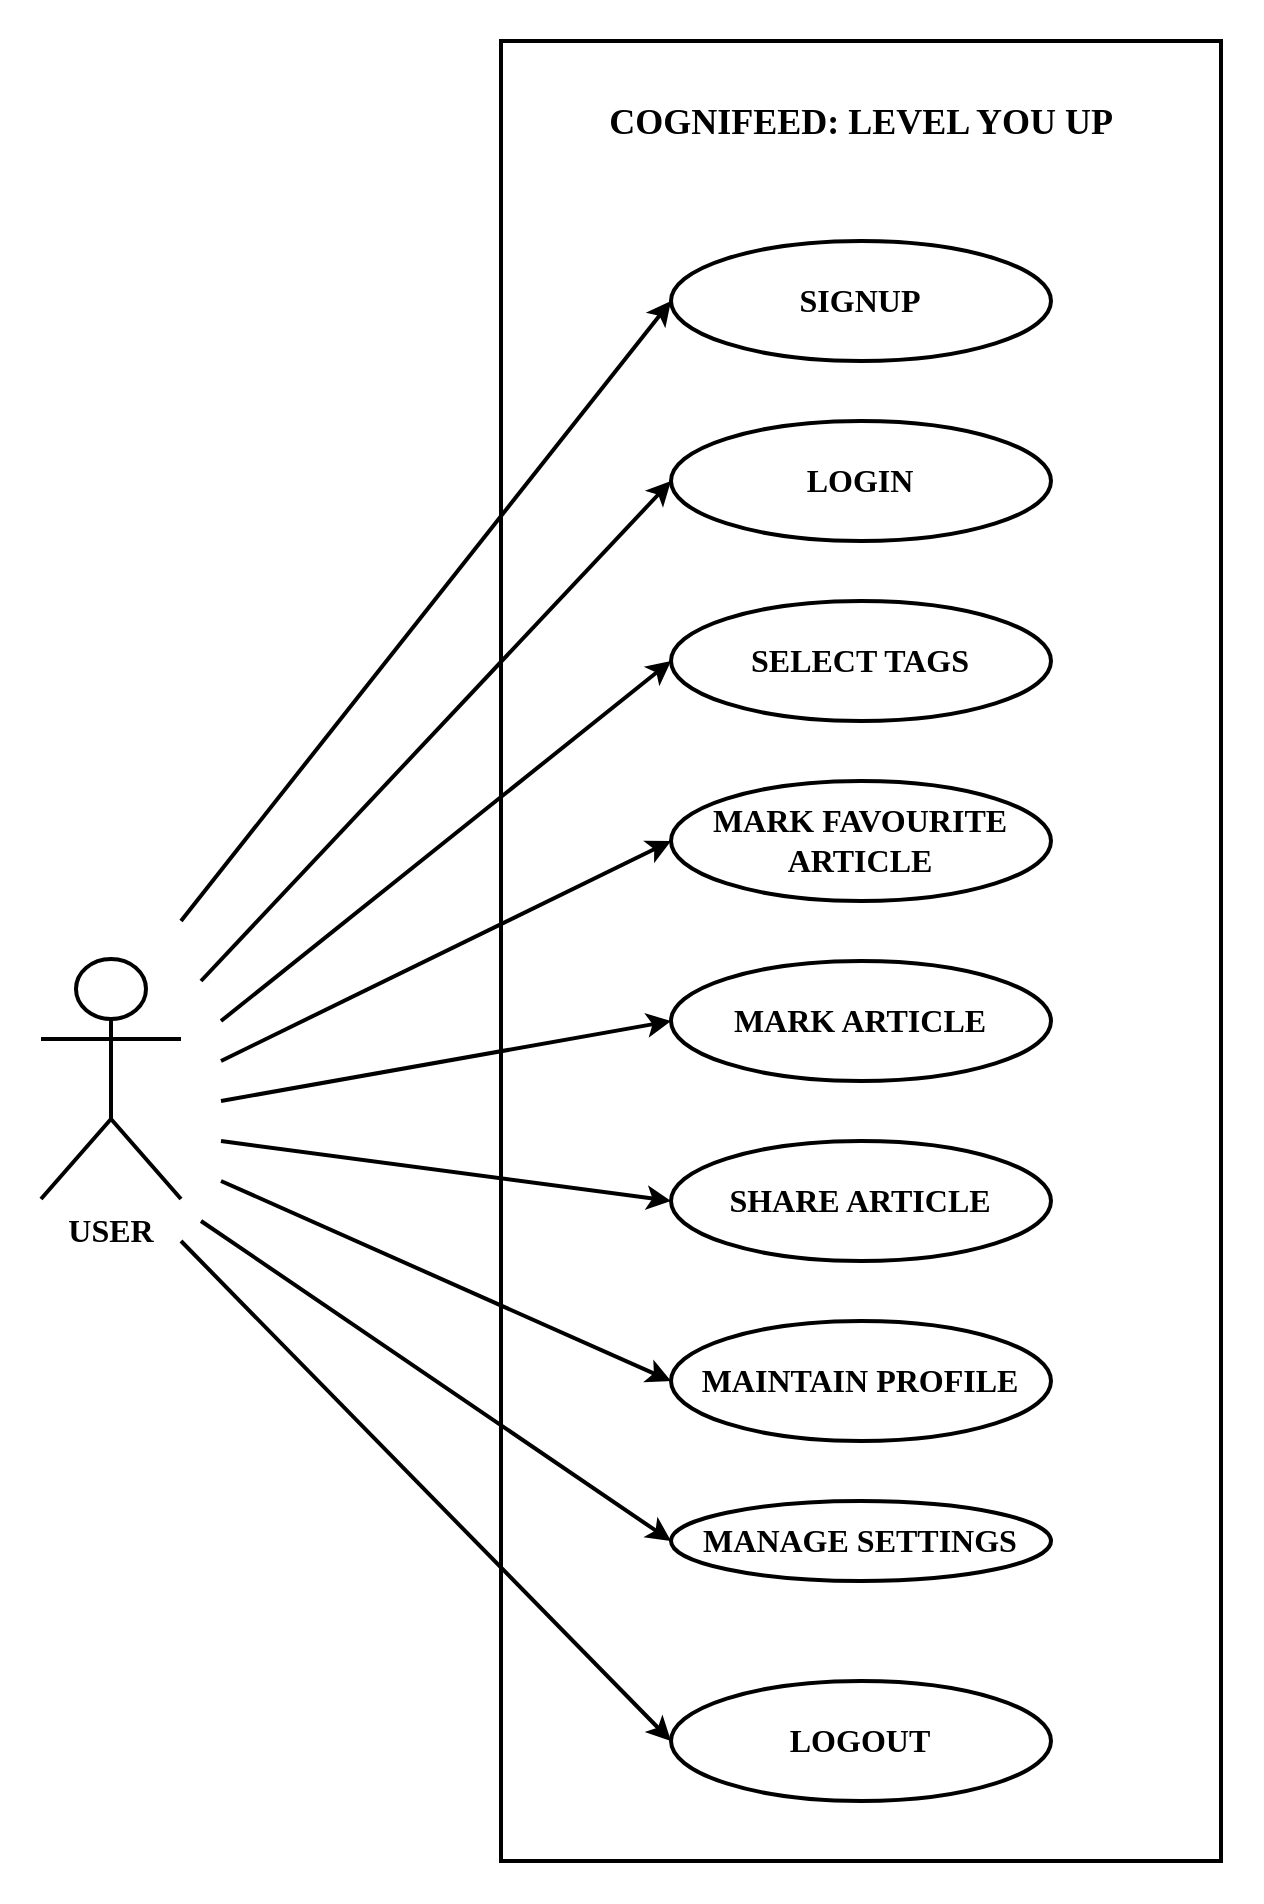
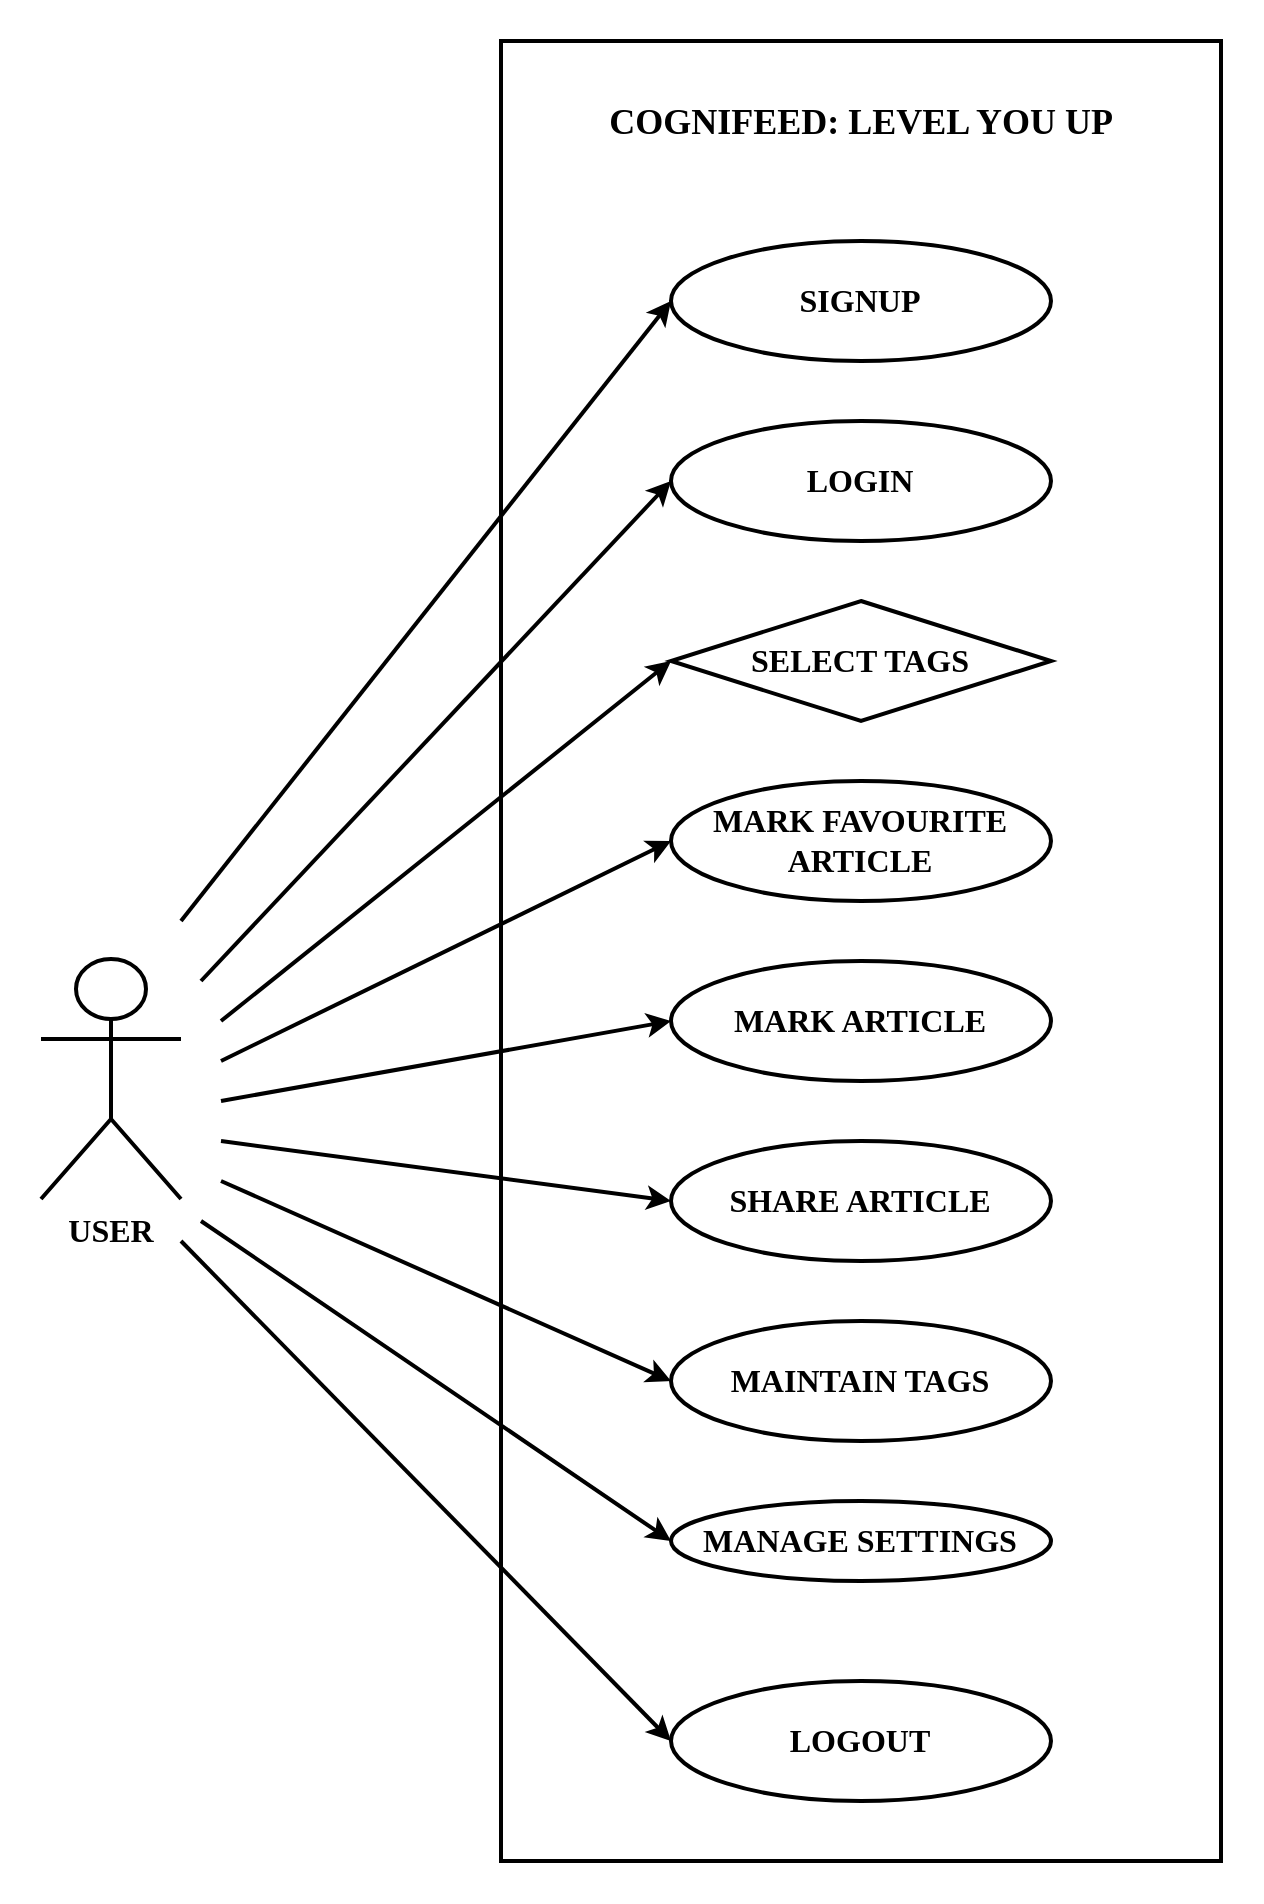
  <mxCell id="0" />
  <mxCell id="1" parent="0" />
  <mxCell id="2" value="USER" style="shape=umlActor;verticalLabelPosition=bottom;labelBackgroundColor=#ffffff;verticalAlign=top;html=1;outlineConnect=0;fontSize=16;fontFamily=Times New Roman;strokeWidth=2;fontStyle=1" vertex="1" parent="1"><mxGeometry x="20" y="479" width="70" height="120" as="geometry" /></mxCell>
  <mxCell id="3" value="" style="rounded=0;whiteSpace=wrap;html=1;direction=south;fontSize=16;fontFamily=Times New Roman;strokeWidth=2;fontStyle=1" vertex="1" parent="1"><mxGeometry x="250" y="20" width="360" height="910" as="geometry" /></mxCell>
  <mxCell id="4" style="edgeStyle=none;rounded=0;orthogonalLoop=1;jettySize=auto;html=1;exitX=0;exitY=0.5;exitDx=0;exitDy=0;fontFamily=Times New Roman;fontSize=16;entryX=0;entryY=0.5;entryDx=0;entryDy=0;strokeWidth=2;fontStyle=1" edge="1" parent="1" target="5"><mxGeometry relative="1" as="geometry"><mxPoint x="90" y="460" as="sourcePoint" /></mxGeometry></mxCell>
  <mxCell id="5" value="SIGNUP" style="ellipse;whiteSpace=wrap;html=1;fontSize=16;fontFamily=Times New Roman;strokeWidth=2;fontStyle=1" vertex="1" parent="1"><mxGeometry x="335" y="120" width="190" height="60" as="geometry" /></mxCell>
  <mxCell id="6" style="edgeStyle=none;rounded=0;orthogonalLoop=1;jettySize=auto;html=1;exitX=0;exitY=0.5;exitDx=0;exitDy=0;fontFamily=Times New Roman;fontSize=16;entryX=0;entryY=0.5;entryDx=0;entryDy=0;strokeWidth=2;fontStyle=1" edge="1" parent="1" target="7"><mxGeometry relative="1" as="geometry"><mxPoint x="100" y="490" as="sourcePoint" /></mxGeometry></mxCell>
  <mxCell id="7" value="LOGIN" style="ellipse;whiteSpace=wrap;html=1;fontSize=16;fontFamily=Times New Roman;strokeWidth=2;fontStyle=1" vertex="1" parent="1"><mxGeometry x="335" y="210" width="190" height="60" as="geometry" /></mxCell>
  <mxCell id="8" style="edgeStyle=none;rounded=0;orthogonalLoop=1;jettySize=auto;html=1;exitX=0;exitY=0.5;exitDx=0;exitDy=0;fontFamily=Times New Roman;fontSize=16;entryX=0;entryY=0.5;entryDx=0;entryDy=0;strokeWidth=2;fontStyle=1" edge="1" parent="1" target="9"><mxGeometry relative="1" as="geometry"><mxPoint x="110" y="510" as="sourcePoint" /></mxGeometry></mxCell>
- <mxCell id="9" value="SELECT TAGS" style="ellipse;whiteSpace=wrap;html=1;fontSize=16;fontFamily=Times New Roman;strokeWidth=2;fontStyle=1" vertex="1" parent="1"><mxGeometry x="335" y="300" width="190" height="60" as="geometry" /></mxCell>
+ <mxCell id="9" value="SELECT TAGS" style="rhombus;whiteSpace=wrap;html=1;fontSize=16;fontFamily=Times New Roman;strokeWidth=2;fontStyle=1;" vertex="1" parent="1"><mxGeometry x="335" y="300" width="190" height="60" as="geometry" /></mxCell>
  <mxCell id="10" style="edgeStyle=none;rounded=0;orthogonalLoop=1;jettySize=auto;html=1;exitX=0;exitY=0.5;exitDx=0;exitDy=0;fontFamily=Times New Roman;fontSize=16;entryX=0;entryY=0.5;entryDx=0;entryDy=0;strokeWidth=2;fontStyle=1" edge="1" parent="1" target="11"><mxGeometry relative="1" as="geometry"><mxPoint x="110" y="530" as="sourcePoint" /></mxGeometry></mxCell>
  <mxCell id="11" value="MARK FAVOURITE&lt;br&gt;ARTICLE" style="ellipse;whiteSpace=wrap;html=1;fontSize=16;fontFamily=Times New Roman;strokeWidth=2;fontStyle=1" vertex="1" parent="1"><mxGeometry x="335" y="390" width="190" height="60" as="geometry" /></mxCell>
  <mxCell id="12" style="edgeStyle=none;rounded=0;orthogonalLoop=1;jettySize=auto;html=1;exitX=0;exitY=0.5;exitDx=0;exitDy=0;fontFamily=Times New Roman;fontSize=16;entryX=0;entryY=0.5;entryDx=0;entryDy=0;strokeWidth=2;fontStyle=1" edge="1" parent="1" target="13"><mxGeometry relative="1" as="geometry"><mxPoint x="110" y="550" as="sourcePoint" /></mxGeometry></mxCell>
  <mxCell id="13" value="MARK ARTICLE" style="ellipse;whiteSpace=wrap;html=1;fontSize=16;fontFamily=Times New Roman;strokeWidth=2;fontStyle=1" vertex="1" parent="1"><mxGeometry x="335" y="480" width="190" height="60" as="geometry" /></mxCell>
  <mxCell id="14" style="edgeStyle=none;rounded=0;orthogonalLoop=1;jettySize=auto;html=1;exitX=0;exitY=0.5;exitDx=0;exitDy=0;fontFamily=Times New Roman;fontSize=16;entryX=0;entryY=0.5;entryDx=0;entryDy=0;strokeWidth=2;fontStyle=1" edge="1" parent="1" target="15"><mxGeometry relative="1" as="geometry"><mxPoint x="110" y="570" as="sourcePoint" /></mxGeometry></mxCell>
  <mxCell id="15" value="SHARE ARTICLE" style="ellipse;whiteSpace=wrap;html=1;fontSize=16;fontFamily=Times New Roman;strokeWidth=2;fontStyle=1" vertex="1" parent="1"><mxGeometry x="335" y="570" width="190" height="60" as="geometry" /></mxCell>
  <mxCell id="16" style="edgeStyle=none;rounded=0;orthogonalLoop=1;jettySize=auto;html=1;exitX=0;exitY=0.5;exitDx=0;exitDy=0;fontFamily=Times New Roman;fontSize=16;entryX=0;entryY=0.5;entryDx=0;entryDy=0;strokeWidth=2;fontStyle=1" edge="1" parent="1" target="17"><mxGeometry relative="1" as="geometry"><mxPoint x="110" y="590" as="sourcePoint" /></mxGeometry></mxCell>
- <mxCell id="17" value="MAINTAIN PROFILE" style="ellipse;whiteSpace=wrap;html=1;fontSize=16;fontFamily=Times New Roman;strokeWidth=2;fontStyle=1" vertex="1" parent="1"><mxGeometry x="335" y="660" width="190" height="60" as="geometry" /></mxCell>
+ <mxCell id="17" value="MAINTAIN TAGS" style="ellipse;whiteSpace=wrap;html=1;fontSize=16;fontFamily=Times New Roman;strokeWidth=2;fontStyle=1" vertex="1" parent="1"><mxGeometry x="335" y="660" width="190" height="60" as="geometry" /></mxCell>
  <mxCell id="18" style="edgeStyle=none;rounded=0;orthogonalLoop=1;jettySize=auto;html=1;exitX=0;exitY=0.5;exitDx=0;exitDy=0;fontFamily=Times New Roman;fontSize=16;entryX=0;entryY=0.5;entryDx=0;entryDy=0;strokeWidth=2;fontStyle=1" edge="1" parent="1" target="19"><mxGeometry relative="1" as="geometry"><mxPoint x="100" y="610" as="sourcePoint" /></mxGeometry></mxCell>
  <mxCell id="19" value="MANAGE SETTINGS" style="ellipse;whiteSpace=wrap;html=1;fontSize=16;fontFamily=Times New Roman;strokeWidth=2;fontStyle=1" vertex="1" parent="1"><mxGeometry x="335" y="750" width="190" height="40" as="geometry" /></mxCell>
  <mxCell id="20" style="edgeStyle=none;rounded=0;orthogonalLoop=1;jettySize=auto;html=1;exitX=0;exitY=0.5;exitDx=0;exitDy=0;fontFamily=Times New Roman;fontSize=16;entryX=0;entryY=0.5;entryDx=0;entryDy=0;strokeWidth=2;fontStyle=1" edge="1" parent="1" target="21"><mxGeometry relative="1" as="geometry"><mxPoint x="90" y="620" as="sourcePoint" /></mxGeometry></mxCell>
  <mxCell id="21" value="LOGOUT" style="ellipse;whiteSpace=wrap;html=1;fontSize=16;fontFamily=Times New Roman;strokeWidth=2;fontStyle=1" vertex="1" parent="1"><mxGeometry x="335" y="840" width="190" height="60" as="geometry" /></mxCell>
  <mxCell id="22" value="COGNIFEED: LEVEL YOU UP" style="text;html=1;align=center;verticalAlign=middle;resizable=0;points=[];;autosize=1;fontSize=18;fontFamily=Times New Roman;fontStyle=1" vertex="1" parent="1"><mxGeometry x="295" y="46" width="270" height="30" as="geometry" /></mxCell>
